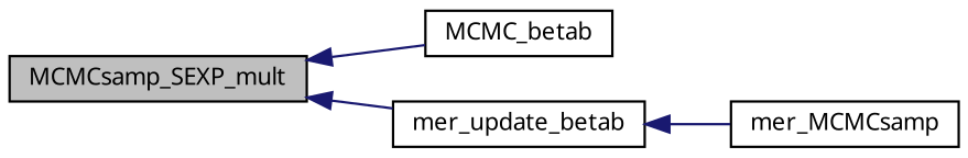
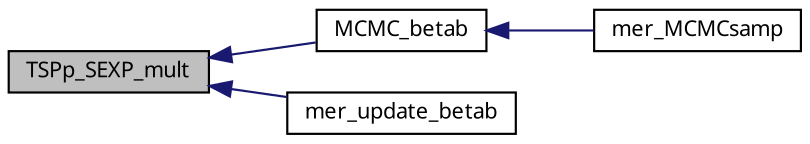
  digraph {
    rankdir=LR
    node [color=black fillcolor=white fontname="FreeSans.ttf" fontsize=10 shape=record style=filled]
    edge [color=midnightblue dir=back fontname="FreeSans.ttf" fontsize=10 labelfontname="FreeSans.ttf" labelfontsize=10 style=solid]
-   n1 [fillcolor=grey75 fontcolor=black height=0.2 label=MCMCsamp_SEXP_mult width=0.4]
+   n1 [fillcolor=grey75 fontcolor=black height=0.2 label=TSPp_SEXP_mult width=0.4]
    n2 [height=0.2 label=MCMC_betab width=0.4]
    n3 [height=0.2 label=mer_update_betab width=0.4]
    n4 [height=0.2 label=mer_MCMCsamp width=0.4]
    n1 -> n2
    n1 -> n3
-   n3 -> n4
+   n2 -> n4
  }
